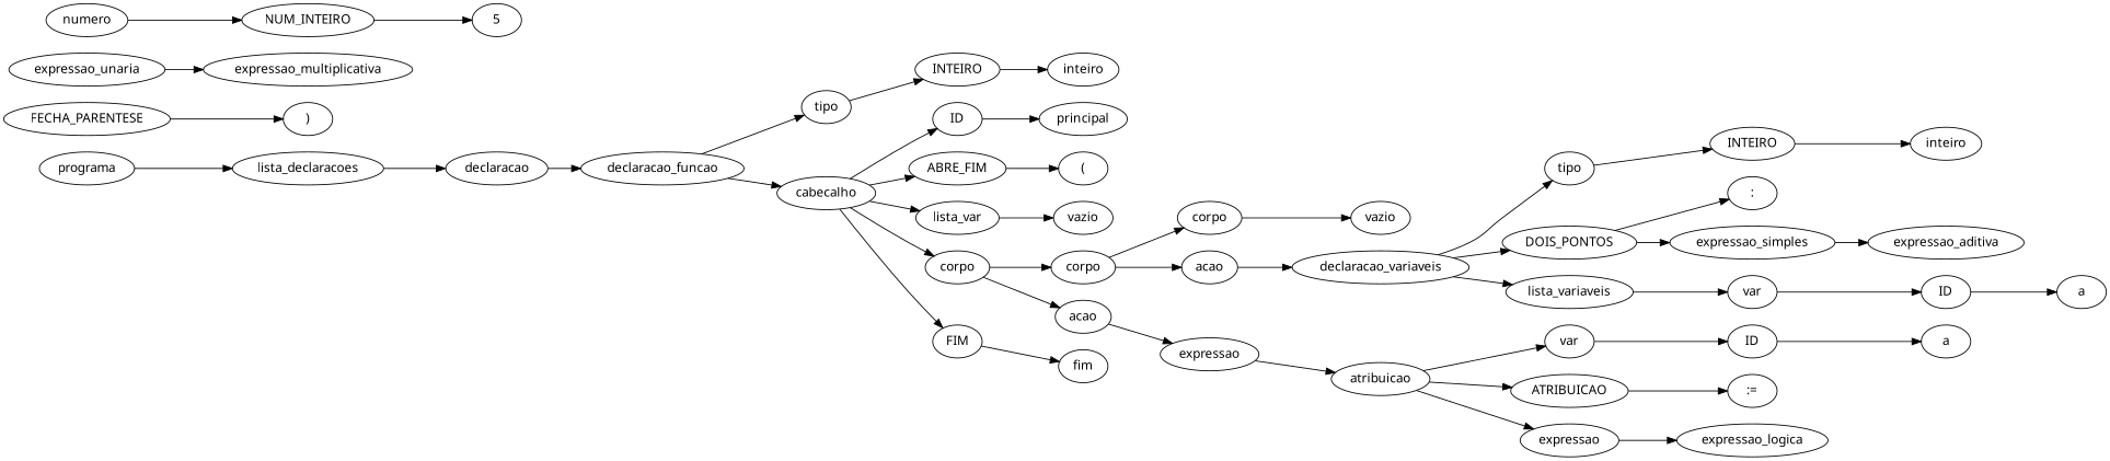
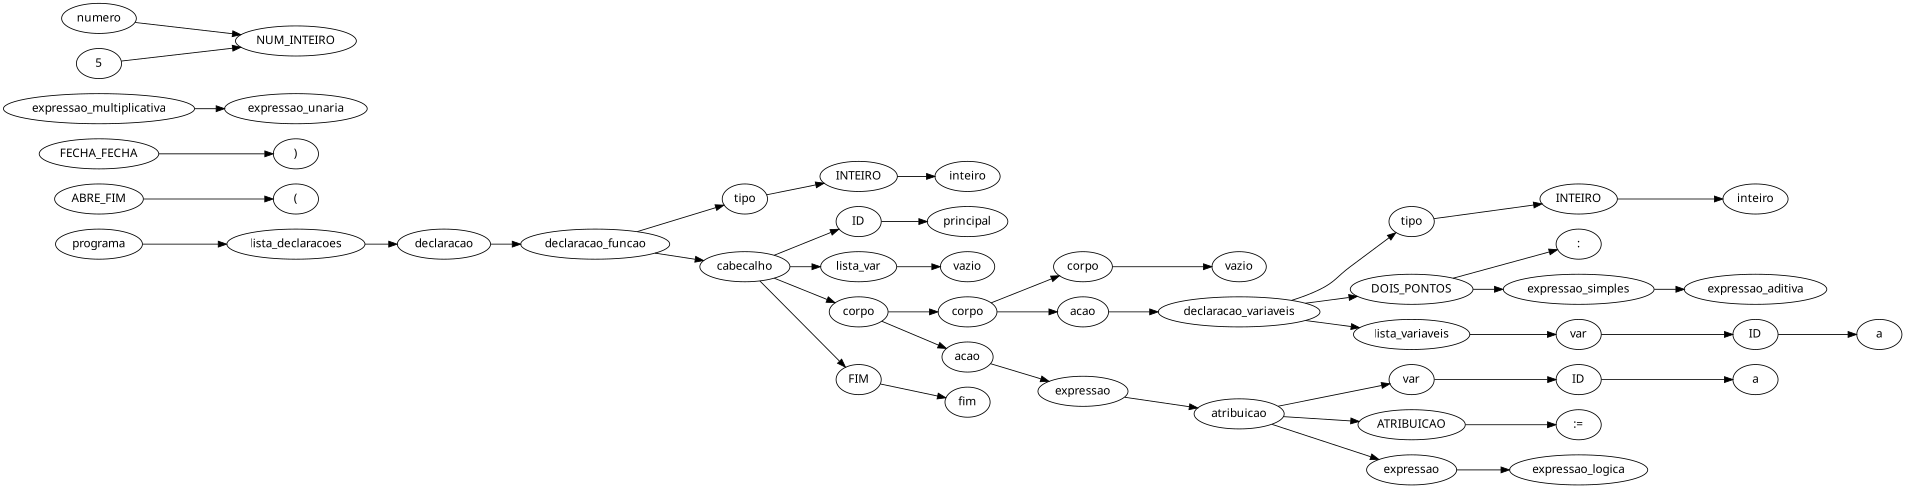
  digraph {
    fontname="Noto Sans"
    rankdir=LR
    node [fontname="Noto Sans"]
    edge [fontname="Noto Sans"]
    n1 [label=programa]
    n2 [label=lista_declaracoes]
    n3 [label=declaracao]
    n4 [label=declaracao_funcao]
    n5 [label=tipo]
    n6 [label=cabecalho]
    n7 [label=INTEIRO]
    n8 [label=ID]
    n9 [label=ABRE_FIM]
    n10 [label=lista_var]
    n11 [label=corpo]
    n12 [label=FIM]
    n13 [label=inteiro]
    n14 [label=principal]
    n15 [label="("]
    n16 [label=vazio]
-   n17 [label=FECHA_PARENTESE]
+   n17 [label=FECHA_FECHA]
    n18 [label=")"]
    n19 [label=corpo]
    n20 [label=acao]
    n21 [label=fim]
    n22 [label=corpo]
    n23 [label=acao]
    n24 [label=expressao]
    n25 [label=vazio]
    n26 [label=declaracao_variaveis]
    n27 [label=tipo]
    n28 [label=DOIS_PONTOS]
    n29 [label=lista_variaveis]
    n30 [label=INTEIRO]
    n31 [label=":"]
    n32 [label=expressao_simples]
    n33 [label=var]
    n34 [label=inteiro]
    n35 [label=ID]
    n36 [label=a]
    n37 [label=atribuicao]
    n38 [label=var]
    n39 [label=ATRIBUICAO]
    n40 [label=expressao]
    n41 [label=ID]
    n42 [label=":="]
    n43 [label=expressao_logica]
    n44 [label=a]
    n45 [label=expressao_aditiva]
    n46 [label=expressao_multiplicativa]
    n47 [label=expressao_unaria]
    n48 [label=numero]
    n49 [label=NUM_INTEIRO]
    n50 [label=5]
    n1 -> n2
    n2 -> n3
    n3 -> n4
    n4 -> n5
    n4 -> n6
    n5 -> n7
    n6 -> n8
-   n6 -> n9
    n6 -> n10
    n6 -> n11
    n6 -> n12
    n7 -> n13
    n8 -> n14
    n9 -> n15
    n10 -> n16
    n11 -> n19
    n11 -> n20
    n12 -> n21
    n17 -> n18
    n19 -> n22
    n19 -> n23
    n20 -> n24
    n22 -> n25
    n23 -> n26
    n24 -> n37
    n26 -> n27
    n26 -> n28
    n26 -> n29
    n27 -> n30
    n28 -> n31
    n28 -> n32
    n29 -> n33
    n30 -> n34
    n32 -> n45
    n33 -> n35
    n35 -> n36
    n37 -> n38
    n37 -> n39
    n37 -> n40
    n38 -> n41
    n39 -> n42
    n40 -> n43
    n41 -> n44
-   n47 -> n46
+   n46 -> n47
    n48 -> n49
-   n49 -> n50
+   n50 -> n49
  }
